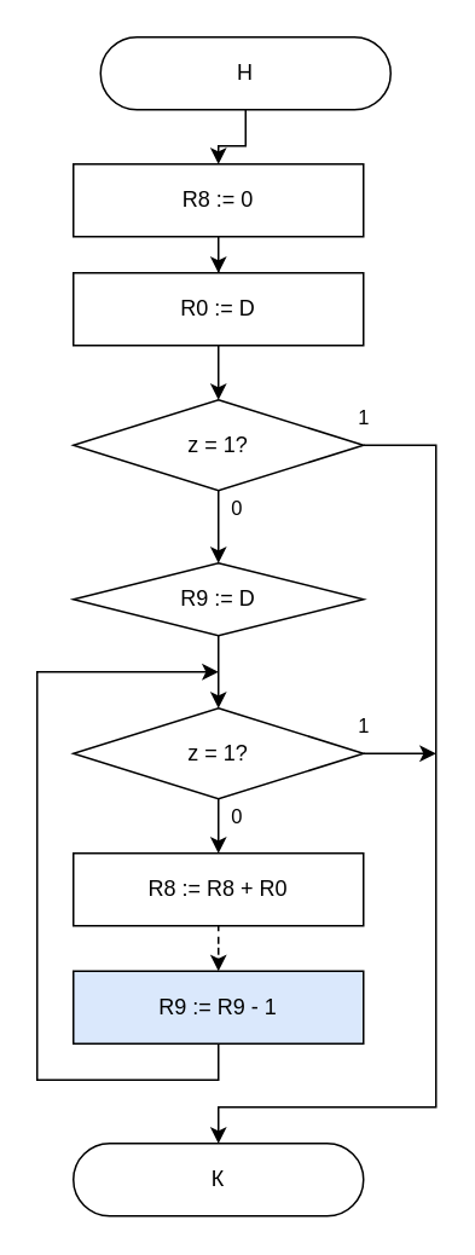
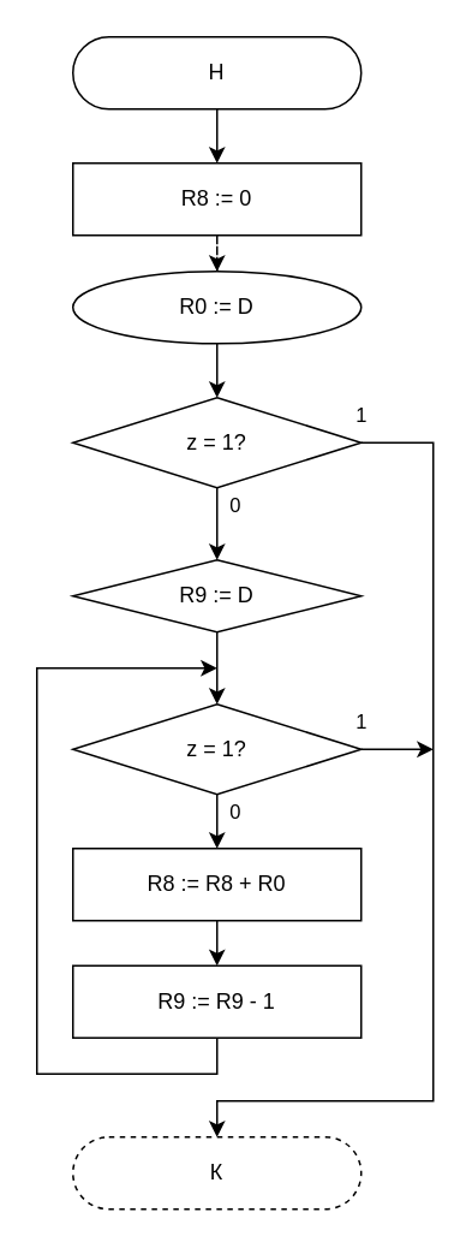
  <mxCell id="0" />
  <mxCell id="1" parent="0" />
  <mxCell id="2" value="" style="edgeStyle=orthogonalEdgeStyle;rounded=0;orthogonalLoop=1;jettySize=auto;html=1;" parent="1" source="3" target="5" edge="1"><mxGeometry relative="1" as="geometry" /></mxCell>
- <mxCell id="3" value="Н" style="rounded=1;whiteSpace=wrap;html=1;arcSize=50;" parent="1" vertex="1"><mxGeometry x="55" y="20" width="160" height="40" as="geometry" /></mxCell>
- <mxCell id="4" value="" style="edgeStyle=orthogonalEdgeStyle;rounded=0;orthogonalLoop=1;jettySize=auto;html=1;" parent="1" source="5" target="7" edge="1"><mxGeometry relative="1" as="geometry" /></mxCell>
+ <mxCell id="3" value="Н" style="rounded=1;whiteSpace=wrap;html=1;arcSize=50;" parent="1" vertex="1"><mxGeometry x="40" y="20" width="160" height="40" as="geometry" /></mxCell>
+ <mxCell id="4" value="" style="edgeStyle=orthogonalEdgeStyle;rounded=0;orthogonalLoop=1;jettySize=auto;html=1;dashed=1;" parent="1" source="5" target="7" edge="1"><mxGeometry relative="1" as="geometry" /></mxCell>
  <mxCell id="5" value="R8 := 0" style="rounded=0;whiteSpace=wrap;html=1;" parent="1" vertex="1"><mxGeometry x="40" y="90" width="160" height="40" as="geometry" /></mxCell>
  <mxCell id="6" value="" style="edgeStyle=orthogonalEdgeStyle;rounded=0;orthogonalLoop=1;jettySize=auto;html=1;" parent="1" source="7" target="12" edge="1"><mxGeometry relative="1" as="geometry" /></mxCell>
- <mxCell id="7" value="R0 := D" style="rounded=0;whiteSpace=wrap;html=1;" parent="1" vertex="1"><mxGeometry x="40" y="150" width="160" height="40" as="geometry" /></mxCell>
+ <mxCell id="7" value="R0 := D" style="ellipse;whiteSpace=wrap;html=1;" parent="1" vertex="1"><mxGeometry x="40" y="150" width="160" height="40" as="geometry" /></mxCell>
  <mxCell id="8" value="" style="edgeStyle=orthogonalEdgeStyle;rounded=0;orthogonalLoop=1;jettySize=auto;html=1;" parent="1" source="9" target="15" edge="1"><mxGeometry relative="1" as="geometry" /></mxCell>
  <mxCell id="9" value="R9 := D" style="rhombus;whiteSpace=wrap;html=1;" parent="1" vertex="1"><mxGeometry x="40" y="310" width="160" height="40" as="geometry" /></mxCell>
  <mxCell id="10" value="0" style="edgeStyle=orthogonalEdgeStyle;rounded=0;orthogonalLoop=1;jettySize=auto;html=1;" parent="1" source="12" target="9" edge="1"><mxGeometry x="-0.5" y="10" relative="1" as="geometry"><mxPoint as="offset" /></mxGeometry></mxCell>
  <mxCell id="11" value="1" style="edgeStyle=orthogonalEdgeStyle;rounded=0;orthogonalLoop=1;jettySize=auto;html=1;exitX=1;exitY=0.5;exitDx=0;exitDy=0;entryX=0.5;entryY=0;entryDx=0;entryDy=0;" parent="1" source="12" target="20" edge="1"><mxGeometry x="-1" y="15" relative="1" as="geometry"><mxPoint x="120" y="650" as="targetPoint" /><Array as="points"><mxPoint x="240" y="245" /><mxPoint x="240" y="610" /><mxPoint x="120" y="610" /></Array><mxPoint as="offset" /></mxGeometry></mxCell>
  <mxCell id="12" value="z = 1?" style="rhombus;whiteSpace=wrap;html=1;rounded=0;" parent="1" vertex="1"><mxGeometry x="40" y="220" width="160" height="50" as="geometry" /></mxCell>
  <mxCell id="13" value="0" style="edgeStyle=orthogonalEdgeStyle;rounded=0;orthogonalLoop=1;jettySize=auto;html=1;" parent="1" source="15" target="17" edge="1"><mxGeometry x="0.2" y="10" relative="1" as="geometry"><mxPoint as="offset" /></mxGeometry></mxCell>
  <mxCell id="14" value="1" style="edgeStyle=orthogonalEdgeStyle;rounded=0;orthogonalLoop=1;jettySize=auto;html=1;" parent="1" source="15" edge="1"><mxGeometry x="-1" y="15" relative="1" as="geometry"><mxPoint x="240" y="415" as="targetPoint" /><mxPoint as="offset" /></mxGeometry></mxCell>
  <mxCell id="15" value="z = 1?" style="rhombus;whiteSpace=wrap;html=1;rounded=0;" parent="1" vertex="1"><mxGeometry x="40" y="390" width="160" height="50" as="geometry" /></mxCell>
- <mxCell id="16" value="" style="edgeStyle=orthogonalEdgeStyle;rounded=0;orthogonalLoop=1;jettySize=auto;html=1;dashed=1;" parent="1" source="17" target="19" edge="1"><mxGeometry relative="1" as="geometry" /></mxCell>
+ <mxCell id="16" value="" style="edgeStyle=orthogonalEdgeStyle;rounded=0;orthogonalLoop=1;jettySize=auto;html=1;" parent="1" source="17" target="19" edge="1"><mxGeometry relative="1" as="geometry" /></mxCell>
  <mxCell id="17" value="R8 := R8 + R0" style="rounded=0;whiteSpace=wrap;html=1;" parent="1" vertex="1"><mxGeometry x="40" y="470" width="160" height="40" as="geometry" /></mxCell>
  <mxCell id="18" value="" style="edgeStyle=orthogonalEdgeStyle;rounded=0;orthogonalLoop=1;jettySize=auto;html=1;exitX=0.5;exitY=1;exitDx=0;exitDy=0;" parent="1" source="19" edge="1"><mxGeometry relative="1" as="geometry"><mxPoint x="120" y="370" as="targetPoint" /><Array as="points"><mxPoint x="120" y="595" /><mxPoint x="20" y="595" /><mxPoint x="20" y="370" /></Array></mxGeometry></mxCell>
- <mxCell id="19" value="R9 := R9 - 1" style="rounded=0;whiteSpace=wrap;html=1;fillColor=#dae8fc;" parent="1" vertex="1"><mxGeometry x="40" y="535" width="160" height="40" as="geometry" /></mxCell>
- <mxCell id="20" value="К" style="rounded=1;whiteSpace=wrap;html=1;arcSize=50;" parent="1" vertex="1"><mxGeometry x="40" y="630" width="160" height="40" as="geometry" /></mxCell>
+ <mxCell id="19" value="R9 := R9 - 1" style="rounded=0;whiteSpace=wrap;html=1;" parent="1" vertex="1"><mxGeometry x="40" y="535" width="160" height="40" as="geometry" /></mxCell>
+ <mxCell id="20" value="К" style="rounded=1;whiteSpace=wrap;html=1;arcSize=50;dashed=1;" parent="1" vertex="1"><mxGeometry x="40" y="630" width="160" height="40" as="geometry" /></mxCell>
